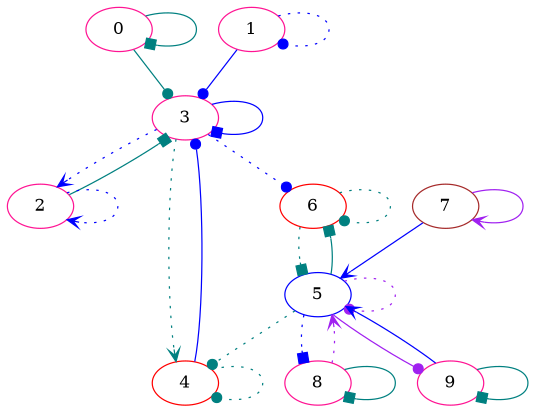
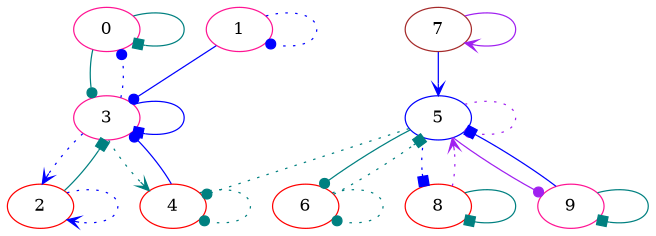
  digraph {
    nodesep=0.5
    node [color=deeppink]
    edge [arrowhead=dot color=teal style=solid weight=1.0]
    0
    3
-   2
+   2 [color=red]
    4 [color=red]
    1
    5 [color=blue]
    6 [color=red]
-   8
+   8 [color=red]
    9
    7 [color=brown]
    0 -> 0 [arrowhead=box]
    0 -> 3
-   3 -> 6 [color=blue style=dotted]
+   3 -> 0 [color=blue style=dotted]
    3 -> 3 [arrowhead=box color=blue]
    3 -> 2 [arrowhead=vee color=blue style=dotted]
    3 -> 4 [arrowhead=vee style=dotted]
    2 -> 3 [arrowhead=box]
    2 -> 2 [arrowhead=vee color=blue style=dotted]
    4 -> 3 [color=blue]
    4 -> 4 [style=dotted]
    1 -> 3 [color=blue]
    1 -> 1 [color=blue style=dotted]
    5 -> 4 [style=dotted]
    5 -> 5 [color=purple style=dotted]
-   5 -> 6 [arrowhead=box]
+   5 -> 6
    5 -> 8 [arrowhead=box color=blue style=dotted]
    5 -> 9 [color=purple]
    6 -> 5 [arrowhead=box style=dotted]
    6 -> 6 [style=dotted]
    8 -> 5 [arrowhead=vee color=purple style=dotted]
    8 -> 8 [arrowhead=box]
-   9 -> 5 [arrowhead=vee color=blue]
+   9 -> 5 [arrowhead=box color=blue]
    9 -> 9 [arrowhead=box]
    7 -> 5 [arrowhead=vee color=blue]
    7 -> 7 [arrowhead=vee color=purple]
  }
